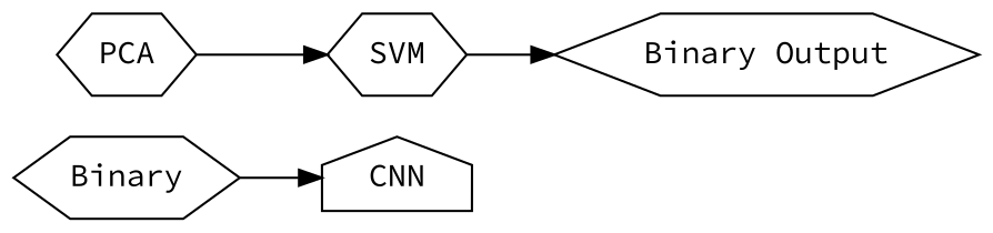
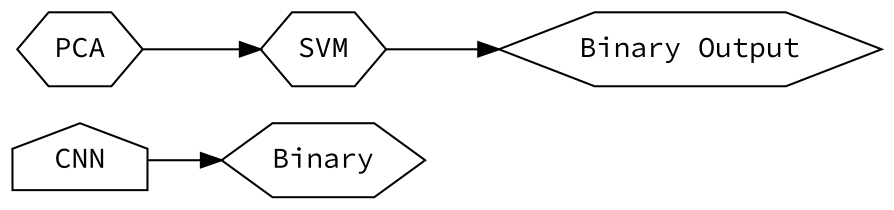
  digraph {
    fontname="Source Code Pro"
    rank=same
    rankdir=LR
    node [fontname="Source Code Pro" shape=hexagon]
    edge [fontname="Source Code Pro"]
    n1 [label=Binary]
    CNN [shape=house]
    PCA
    SVM
    "Binary Output"
-   n1 -> CNN
+   CNN -> n1
    PCA -> SVM
    SVM -> "Binary Output"
  }
